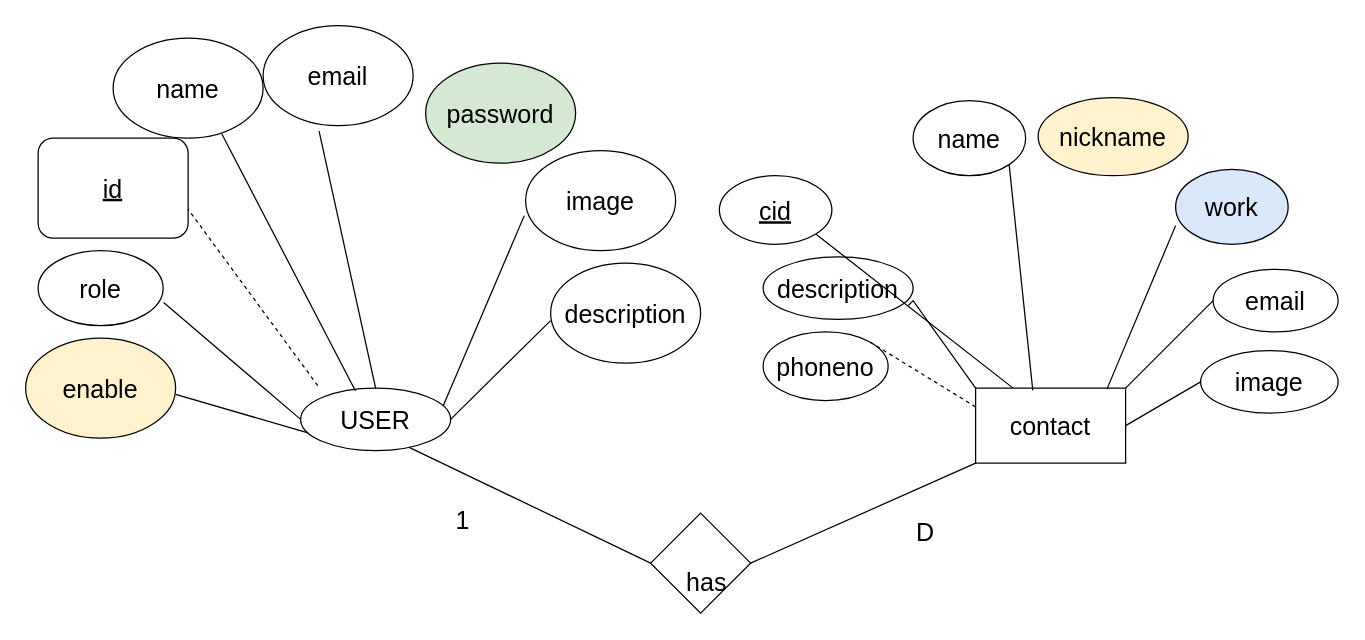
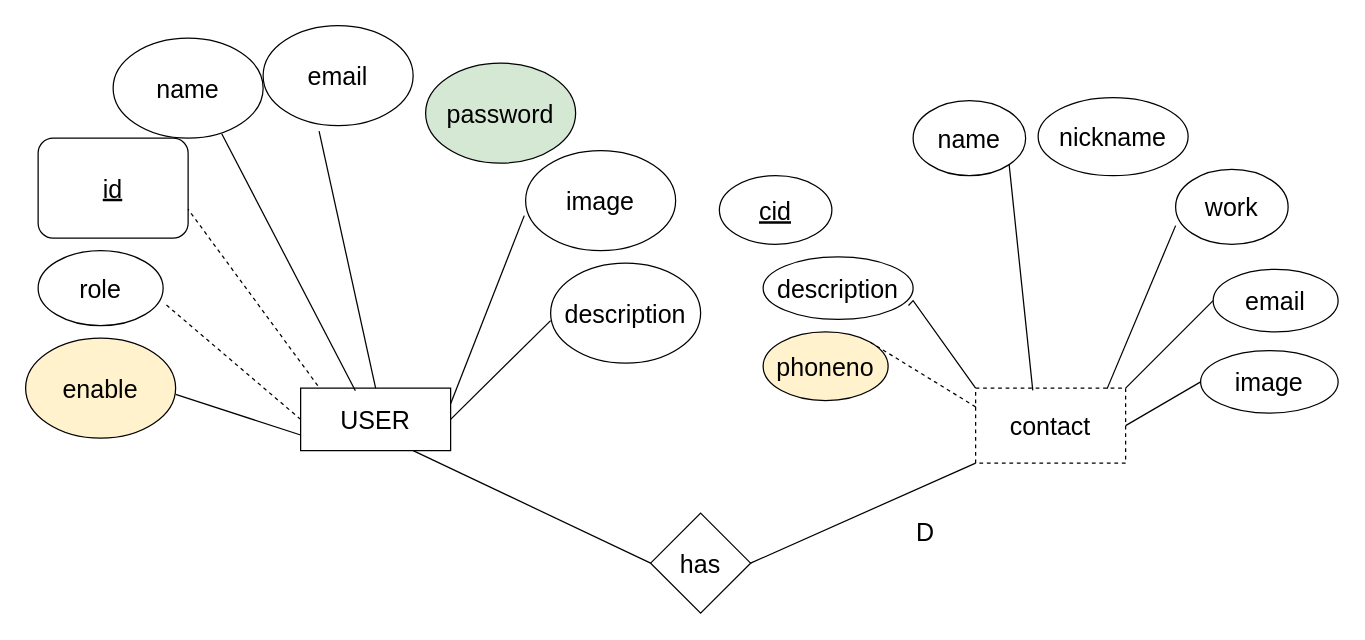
  <mxCell id="0" />
  <mxCell id="1" parent="0" />
- <mxCell id="2" value="&lt;font style=&quot;font-size: 20px;&quot;&gt;USER&lt;/font&gt;" style="ellipse;whiteSpace=wrap;html=1;" parent="1" vertex="1"><mxGeometry x="240" y="310" width="120" height="50" as="geometry" /></mxCell>
+ <mxCell id="2" value="&lt;font style=&quot;font-size: 20px;&quot;&gt;USER&lt;/font&gt;" style="rounded=0;whiteSpace=wrap;html=1;" parent="1" vertex="1"><mxGeometry x="240" y="310" width="120" height="50" as="geometry" /></mxCell>
  <mxCell id="3" value="role" style="ellipse;whiteSpace=wrap;html=1;fontSize=20;" parent="1" vertex="1"><mxGeometry x="30" y="200" width="100" height="60" as="geometry" /></mxCell>
  <mxCell id="4" value="&lt;u&gt;id&lt;/u&gt;" style="whiteSpace=wrap;html=1;fontSize=20;rounded=1;" parent="1" vertex="1"><mxGeometry x="30" y="110" width="120" height="80" as="geometry" /></mxCell>
  <mxCell id="5" value="name" style="ellipse;whiteSpace=wrap;html=1;fontSize=20;" parent="1" vertex="1"><mxGeometry x="90" y="30" width="120" height="80" as="geometry" /></mxCell>
  <mxCell id="6" value="email" style="ellipse;whiteSpace=wrap;html=1;fontSize=20;" parent="1" vertex="1"><mxGeometry x="210" y="20" width="120" height="80" as="geometry" /></mxCell>
  <mxCell id="7" value="password" style="ellipse;whiteSpace=wrap;html=1;fontSize=20;fillColor=#d5e8d4;" parent="1" vertex="1"><mxGeometry x="340" y="50" width="120" height="80" as="geometry" /></mxCell>
  <mxCell id="8" value="image" style="ellipse;whiteSpace=wrap;html=1;fontSize=20;" parent="1" vertex="1"><mxGeometry x="420" y="120" width="120" height="80" as="geometry" /></mxCell>
  <mxCell id="9" value="description" style="ellipse;whiteSpace=wrap;html=1;fontSize=20;" parent="1" vertex="1"><mxGeometry x="440" y="210" width="120" height="80" as="geometry" /></mxCell>
  <mxCell id="10" value="enable" style="ellipse;whiteSpace=wrap;html=1;fontSize=20;fillColor=#fff2cc;" parent="1" vertex="1"><mxGeometry x="20" y="270" width="120" height="80" as="geometry" /></mxCell>
  <mxCell id="11" value="" style="endArrow=none;html=1;rounded=0;fontSize=20;exitX=0.365;exitY=0.042;exitDx=0;exitDy=0;exitPerimeter=0;entryX=0.724;entryY=0.956;entryDx=0;entryDy=0;entryPerimeter=0;" parent="1" source="2" target="5" edge="1"><mxGeometry width="50" height="50" relative="1" as="geometry"><mxPoint x="280" y="290" as="sourcePoint" /><mxPoint x="170" y="100" as="targetPoint" /><Array as="points" /></mxGeometry></mxCell>
  <mxCell id="12" value="" style="endArrow=none;html=1;rounded=0;fontSize=20;exitX=0.5;exitY=0;exitDx=0;exitDy=0;entryX=0.373;entryY=1.055;entryDx=0;entryDy=0;entryPerimeter=0;" parent="1" source="2" target="6" edge="1"><mxGeometry width="50" height="50" relative="1" as="geometry"><mxPoint x="308.46" y="280" as="sourcePoint" /><mxPoint x="231.54" y="104.38" as="targetPoint" /><Array as="points" /></mxGeometry></mxCell>
  <mxCell id="13" value="" style="endArrow=none;html=1;rounded=0;fontSize=20;entryX=-0.009;entryY=0.65;entryDx=0;entryDy=0;entryPerimeter=0;exitX=1;exitY=0.25;exitDx=0;exitDy=0;" parent="1" source="2" target="8" edge="1"><mxGeometry width="50" height="50" relative="1" as="geometry"><mxPoint x="330" y="280" as="sourcePoint" /><mxPoint x="367.574" y="128.284" as="targetPoint" /><Array as="points" /></mxGeometry></mxCell>
  <mxCell id="14" value="" style="endArrow=none;html=1;rounded=0;fontSize=20;entryX=-0.009;entryY=0.65;entryDx=0;entryDy=0;entryPerimeter=0;exitX=1;exitY=0.5;exitDx=0;exitDy=0;" parent="1" source="2" edge="1"><mxGeometry width="50" height="50" relative="1" as="geometry"><mxPoint x="351.08" y="364" as="sourcePoint" /><mxPoint x="440" y="256" as="targetPoint" /><Array as="points" /></mxGeometry></mxCell>
  <mxCell id="15" value="" style="endArrow=none;html=1;rounded=0;fontSize=20;entryX=0.999;entryY=0.71;entryDx=0;entryDy=0;entryPerimeter=0;exitX=0.114;exitY=-0.041;exitDx=0;exitDy=0;exitPerimeter=0;dashed=1;" parent="1" source="2" target="4" edge="1"><mxGeometry width="50" height="50" relative="1" as="geometry"><mxPoint x="263.8" y="292.1" as="sourcePoint" /><mxPoint x="186.88" y="116.48" as="targetPoint" /><Array as="points" /></mxGeometry></mxCell>
- <mxCell id="16" value="" style="endArrow=none;html=1;rounded=0;fontSize=20;entryX=1.004;entryY=0.693;entryDx=0;entryDy=0;entryPerimeter=0;exitX=0;exitY=0.5;exitDx=0;exitDy=0;" parent="1" source="2" target="3" edge="1"><mxGeometry width="50" height="50" relative="1" as="geometry"><mxPoint x="173.8" y="321.15" as="sourcePoint" /><mxPoint x="100" y="210" as="targetPoint" /><Array as="points" /></mxGeometry></mxCell>
+ <mxCell id="16" value="" style="endArrow=none;html=1;rounded=0;fontSize=20;entryX=1.004;entryY=0.693;entryDx=0;entryDy=0;entryPerimeter=0;exitX=0;exitY=0.5;exitDx=0;exitDy=0;dashed=1;" parent="1" source="2" target="3" edge="1"><mxGeometry width="50" height="50" relative="1" as="geometry"><mxPoint x="173.8" y="321.15" as="sourcePoint" /><mxPoint x="100" y="210" as="targetPoint" /><Array as="points" /></mxGeometry></mxCell>
  <mxCell id="17" value="" style="endArrow=none;html=1;rounded=0;fontSize=20;exitX=0;exitY=0.75;exitDx=0;exitDy=0;" parent="1" source="2" edge="1"><mxGeometry width="50" height="50" relative="1" as="geometry"><mxPoint x="220" y="315" as="sourcePoint" /><mxPoint x="140" y="315" as="targetPoint" /><Array as="points"><mxPoint x="140" y="315" /></Array></mxGeometry></mxCell>
- <mxCell id="18" value="contact" style="rounded=0;whiteSpace=wrap;html=1;fontSize=20;" parent="1" vertex="1"><mxGeometry x="780" y="310" width="120" height="60" as="geometry" /></mxCell>
+ <mxCell id="18" value="contact" style="rounded=0;whiteSpace=wrap;html=1;fontSize=20;dashed=1;" parent="1" vertex="1"><mxGeometry x="780" y="310" width="120" height="60" as="geometry" /></mxCell>
  <mxCell id="19" value="&lt;u&gt;cid&lt;/u&gt;" style="ellipse;whiteSpace=wrap;html=1;fontSize=20;" parent="1" vertex="1"><mxGeometry x="575" y="140" width="90" height="55" as="geometry" /></mxCell>
- <mxCell id="20" value="phoneno" style="ellipse;whiteSpace=wrap;html=1;fontSize=20;" parent="1" vertex="1"><mxGeometry x="610" y="265" width="100" height="55" as="geometry" /></mxCell>
+ <mxCell id="20" value="phoneno" style="ellipse;whiteSpace=wrap;html=1;fontSize=20;fillColor=#fff2cc;" parent="1" vertex="1"><mxGeometry x="610" y="265" width="100" height="55" as="geometry" /></mxCell>
  <mxCell id="21" value="description" style="ellipse;whiteSpace=wrap;html=1;fontSize=20;" parent="1" vertex="1"><mxGeometry x="610" y="205" width="120" height="50" as="geometry" /></mxCell>
  <mxCell id="22" value="name" style="ellipse;whiteSpace=wrap;html=1;fontSize=20;" parent="1" vertex="1"><mxGeometry x="730" y="80" width="90" height="60" as="geometry" /></mxCell>
- <mxCell id="23" value="nickname" style="ellipse;whiteSpace=wrap;html=1;fontSize=20;fillColor=#fff2cc;" parent="1" vertex="1"><mxGeometry x="830" y="77.5" width="120" height="62.5" as="geometry" /></mxCell>
- <mxCell id="24" value="work" style="ellipse;whiteSpace=wrap;html=1;fontSize=20;fillColor=#dae8fc;" parent="1" vertex="1"><mxGeometry x="940" y="135" width="90" height="60" as="geometry" /></mxCell>
+ <mxCell id="23" value="nickname" style="ellipse;whiteSpace=wrap;html=1;fontSize=20;" parent="1" vertex="1"><mxGeometry x="830" y="77.5" width="120" height="62.5" as="geometry" /></mxCell>
+ <mxCell id="24" value="work" style="ellipse;whiteSpace=wrap;html=1;fontSize=20;" parent="1" vertex="1"><mxGeometry x="940" y="135" width="90" height="60" as="geometry" /></mxCell>
  <mxCell id="25" value="email" style="ellipse;whiteSpace=wrap;html=1;fontSize=20;" parent="1" vertex="1"><mxGeometry x="970" y="215" width="100" height="50" as="geometry" /></mxCell>
  <mxCell id="26" value="image" style="ellipse;whiteSpace=wrap;html=1;fontSize=20;" parent="1" vertex="1"><mxGeometry x="960" y="280" width="110" height="50" as="geometry" /></mxCell>
  <mxCell id="27" value="" style="endArrow=none;html=1;rounded=0;fontSize=20;exitX=0.876;exitY=0.01;exitDx=0;exitDy=0;exitPerimeter=0;" parent="1" source="18" edge="1"><mxGeometry width="50" height="50" relative="1" as="geometry"><mxPoint x="850" y="280" as="sourcePoint" /><mxPoint x="940" y="180" as="targetPoint" /><Array as="points"><mxPoint x="940" y="180" /></Array></mxGeometry></mxCell>
  <mxCell id="28" value="" style="endArrow=none;html=1;rounded=0;fontSize=20;exitX=1;exitY=0;exitDx=0;exitDy=0;" parent="1" source="18" edge="1"><mxGeometry width="50" height="50" relative="1" as="geometry"><mxPoint x="895.12" y="280.6" as="sourcePoint" /><mxPoint x="970" y="240" as="targetPoint" /><Array as="points" /></mxGeometry></mxCell>
  <mxCell id="29" value="" style="endArrow=none;html=1;rounded=0;fontSize=20;exitX=1;exitY=0.5;exitDx=0;exitDy=0;entryX=0;entryY=0.5;entryDx=0;entryDy=0;" parent="1" source="18" target="26" edge="1"><mxGeometry width="50" height="50" relative="1" as="geometry"><mxPoint x="895.12" y="330.6" as="sourcePoint" /><mxPoint x="970" y="290" as="targetPoint" /><Array as="points" /></mxGeometry></mxCell>
  <mxCell id="30" value="" style="endArrow=none;html=1;rounded=0;fontSize=20;exitX=0.381;exitY=0.03;exitDx=0;exitDy=0;entryX=1;entryY=1;entryDx=0;entryDy=0;exitPerimeter=0;" parent="1" source="18" target="22" edge="1"><mxGeometry width="50" height="50" relative="1" as="geometry"><mxPoint x="850" y="280" as="sourcePoint" /><mxPoint x="890.361" y="149.594" as="targetPoint" /></mxGeometry></mxCell>
- <mxCell id="31" value="" style="endArrow=none;html=1;rounded=0;fontSize=20;exitX=0.25;exitY=0;exitDx=0;exitDy=0;entryX=1;entryY=1;entryDx=0;entryDy=0;" parent="1" source="18" target="19" edge="1"><mxGeometry width="50" height="50" relative="1" as="geometry"><mxPoint x="835.72" y="281.8" as="sourcePoint" /><mxPoint x="816.82" y="141.213" as="targetPoint" /></mxGeometry></mxCell>
  <mxCell id="32" value="" style="endArrow=none;html=1;rounded=0;fontSize=20;exitX=0;exitY=0;exitDx=0;exitDy=0;entryX=0.969;entryY=0.778;entryDx=0;entryDy=0;entryPerimeter=0;" parent="1" source="18" target="21" edge="1"><mxGeometry width="50" height="50" relative="1" as="geometry"><mxPoint x="820" y="280" as="sourcePoint" /><mxPoint x="747.306" y="196.644" as="targetPoint" /><Array as="points"><mxPoint x="730" y="240" /></Array></mxGeometry></mxCell>
  <mxCell id="33" value="" style="endArrow=none;html=1;rounded=0;fontSize=20;exitX=0;exitY=0.25;exitDx=0;exitDy=0;entryX=1;entryY=0;entryDx=0;entryDy=0;dashed=1;" parent="1" source="18" target="20" edge="1"><mxGeometry width="50" height="50" relative="1" as="geometry"><mxPoint x="790" y="280" as="sourcePoint" /><mxPoint x="736.28" y="253.9" as="targetPoint" /><Array as="points" /></mxGeometry></mxCell>
  <mxCell id="34" value="" style="rhombus;whiteSpace=wrap;html=1;fontSize=20;" parent="1" vertex="1"><mxGeometry x="520" y="410" width="80" height="80" as="geometry" /></mxCell>
  <mxCell id="35" value="" style="endArrow=none;html=1;rounded=0;fontSize=20;entryX=0.75;entryY=1;entryDx=0;entryDy=0;exitX=0;exitY=0.5;exitDx=0;exitDy=0;" parent="1" source="34" target="2" edge="1"><mxGeometry width="50" height="50" relative="1" as="geometry"><mxPoint x="720" y="270" as="sourcePoint" /><mxPoint x="770" y="220" as="targetPoint" /></mxGeometry></mxCell>
  <mxCell id="36" value="" style="endArrow=none;html=1;rounded=0;fontSize=20;entryX=1;entryY=0.5;entryDx=0;entryDy=0;exitX=0;exitY=1;exitDx=0;exitDy=0;" parent="1" source="18" target="34" edge="1"><mxGeometry width="50" height="50" relative="1" as="geometry"><mxPoint x="510" y="470" as="sourcePoint" /><mxPoint x="340" y="370" as="targetPoint" /></mxGeometry></mxCell>
- <mxCell id="37" value="1" style="text;html=1;strokeColor=none;fillColor=none;align=center;verticalAlign=middle;whiteSpace=wrap;rounded=0;fontSize=20;" parent="1" vertex="1"><mxGeometry x="340" y="400" width="60" height="30" as="geometry" /></mxCell>
  <mxCell id="38" value="D" style="text;html=1;strokeColor=none;fillColor=none;align=center;verticalAlign=middle;whiteSpace=wrap;rounded=0;fontSize=20;" parent="1" vertex="1"><mxGeometry x="710" y="410" width="60" height="30" as="geometry" /></mxCell>
- <mxCell id="39" value="has" style="text;html=1;strokeColor=none;fillColor=none;align=center;verticalAlign=middle;whiteSpace=wrap;rounded=0;fontSize=20;" parent="1" vertex="1"><mxGeometry x="535" y="450" width="60" height="30" as="geometry" /></mxCell>
+ <mxCell id="39" value="has" style="text;html=1;strokeColor=none;fillColor=none;align=center;verticalAlign=middle;whiteSpace=wrap;rounded=0;fontSize=20;" parent="1" vertex="1"><mxGeometry x="530" y="435" width="60" height="30" as="geometry" /></mxCell>
